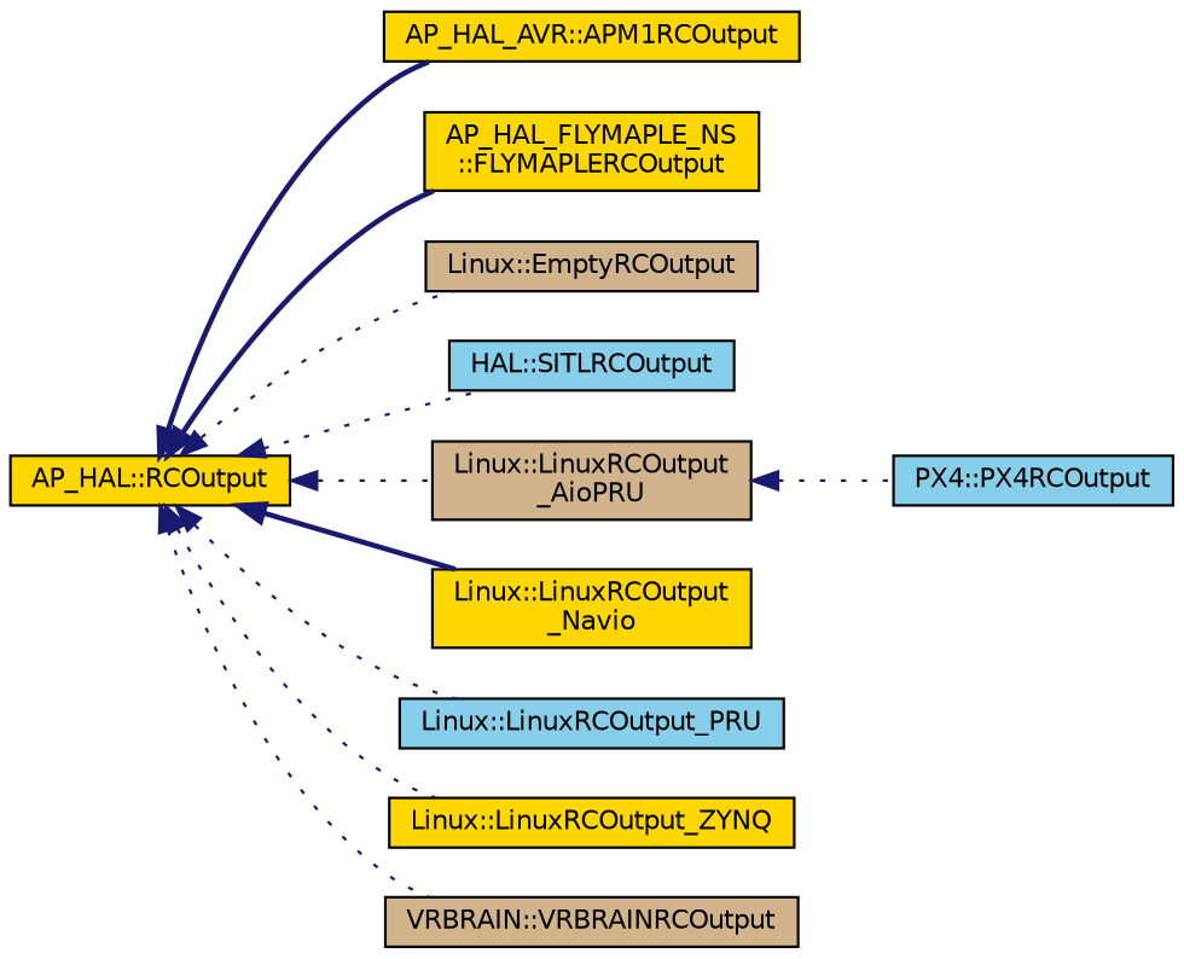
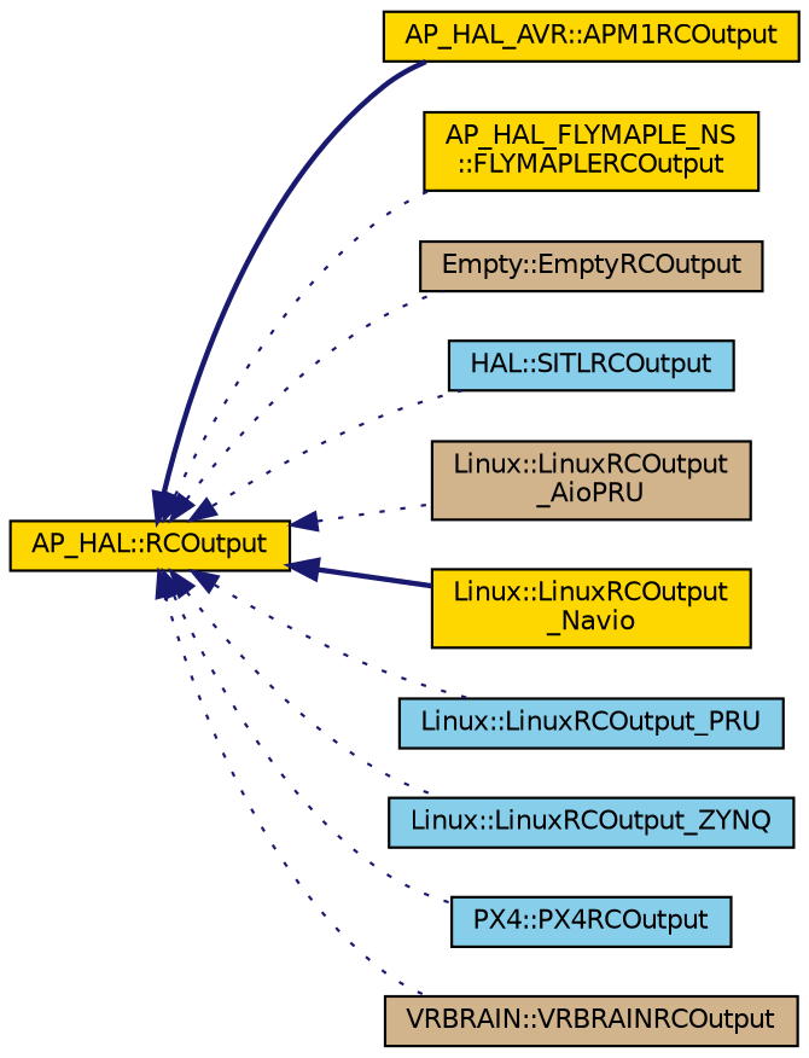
  digraph {
    rankdir=LR
    node [color=black fillcolor=gold fontname=Helvetica fontsize=10 shape=record style=filled]
    edge [color=midnightblue dir=back fontname=Helvetica fontsize=10 labelfontname=Helvetica labelfontsize=10 style=dotted]
    n1 [height=0.2 label="AP_HAL::RCOutput" width=0.4]
    n2 [height=0.2 label="AP_HAL_AVR::APM1RCOutput" width=0.4]
    n3 [height=0.2 label="AP_HAL_FLYMAPLE_NS\l::FLYMAPLERCOutput" width=0.4]
-   n4 [fillcolor=tan height=0.2 label="Linux::EmptyRCOutput" width=0.4]
+   n4 [fillcolor=tan height=0.2 label="Empty::EmptyRCOutput" width=0.4]
    n5 [fillcolor=skyblue height=0.2 label="HAL::SITLRCOutput" width=0.4]
    n6 [fillcolor=tan height=0.2 label="Linux::LinuxRCOutput\l_AioPRU" width=0.4]
    n7 [height=0.2 label="Linux::LinuxRCOutput\l_Navio" width=0.4]
    n8 [fillcolor=skyblue height=0.2 label="Linux::LinuxRCOutput_PRU" width=0.4]
-   n9 [height=0.2 label="Linux::LinuxRCOutput_ZYNQ" width=0.4]
+   n9 [fillcolor=skyblue height=0.2 label="Linux::LinuxRCOutput_ZYNQ" width=0.4]
    n10 [fillcolor=skyblue height=0.2 label="PX4::PX4RCOutput" width=0.4]
    n11 [fillcolor=tan height=0.2 label="VRBRAIN::VRBRAINRCOutput" width=0.4]
    n1 -> n2 [style=bold]
-   n1 -> n3 [style=bold]
+   n1 -> n3
    n1 -> n4
    n1 -> n5
    n1 -> n6
    n1 -> n7 [style=bold]
    n1 -> n8
    n1 -> n9
-   n6 -> n10
+   n1 -> n10
    n1 -> n11
  }
